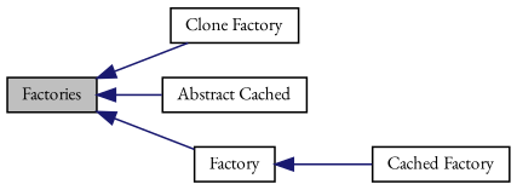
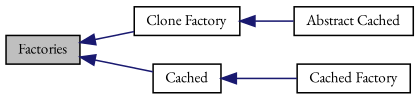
  digraph {
    fontname="EB Garamond"
    rankdir=LR
    node [color=black fontname="EB Garamond" fontsize=10 shape=record]
    edge [color=midnightblue dir=back fontname="EB Garamond" fontsize=10 labelfontname=FreeSans labelfontsize=10 shape=plaintext style=solid]
    n1 [height=0.2 label="Clone Factory" width=0.4]
    n2 [height=0.2 label="Cached Factory" width=0.4]
    n3 [fillcolor=grey75 fontcolor=black height=0.2 label=Factories style=filled width=0.4]
    n4 [height=0.2 label="Abstract Cached" width=0.4]
-   n5 [height=0.2 label=Factory width=0.4]
+   n5 [height=0.2 label=Cached width=0.4]
    n3 -> n1
-   n3 -> n4
+   n1 -> n4
    n3 -> n5
    n5 -> n2
  }
